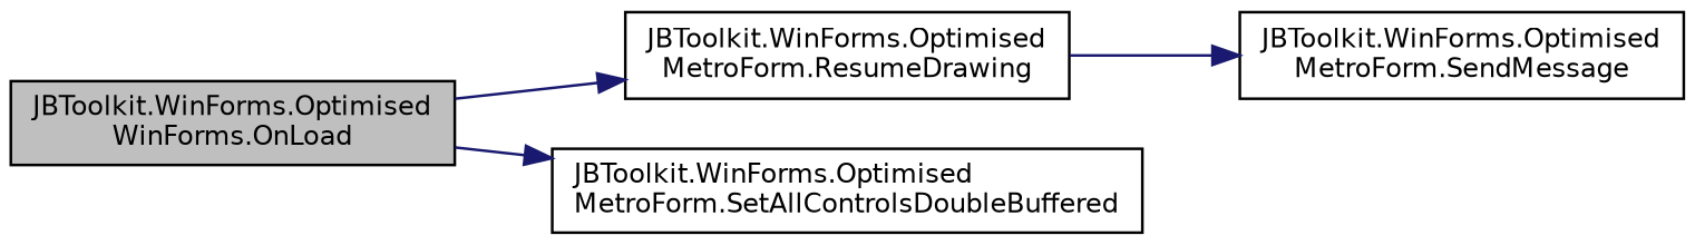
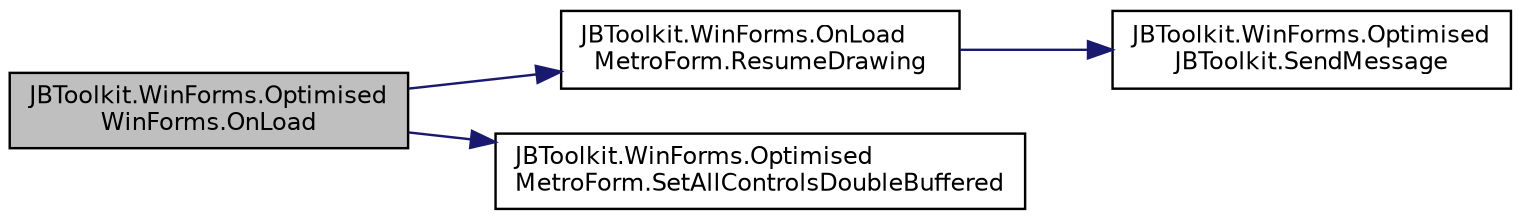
  digraph {
    rankdir=LR
    node [color=black fillcolor=white fontname=Helvetica fontsize=10 shape=record style=filled]
    edge [color=midnightblue fontname=Helvetica fontsize=10 labelfontname=Helvetica labelfontsize=10 style=solid]
    n1 [fillcolor=grey75 fontcolor=black height=0.2 label="JBToolkit.WinForms.Optimised\lWinForms.OnLoad" width=0.4]
-   n2 [height=0.2 label="JBToolkit.WinForms.Optimised\lMetroForm.ResumeDrawing" width=0.4]
+   n2 [height=0.2 label="JBToolkit.WinForms.OnLoad\lMetroForm.ResumeDrawing" width=0.4]
    n3 [height=0.2 label="JBToolkit.WinForms.Optimised\lMetroForm.SetAllControlsDoubleBuffered" width=0.4]
-   n4 [height=0.2 label="JBToolkit.WinForms.Optimised\lMetroForm.SendMessage" width=0.4]
+   n4 [height=0.2 label="JBToolkit.WinForms.Optimised\lJBToolkit.SendMessage" width=0.4]
    n1 -> n2
    n1 -> n3
    n2 -> n4
  }
